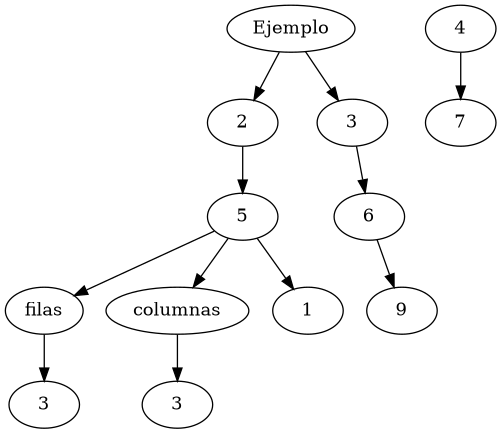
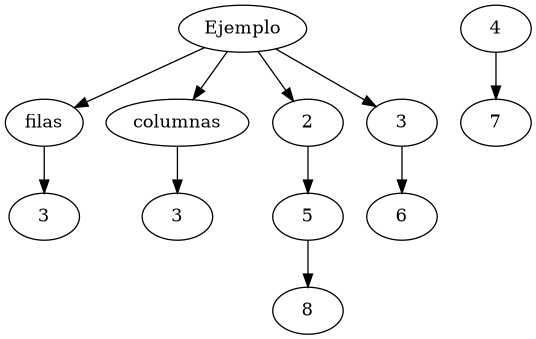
  digraph {
    n1 [label=3]
    Ejemplo
    filas
    columnas
    n5 [label=2]
    n6 [label=3]
    n7 [label=3]
    n8 [label=5]
    n9 [label=6]
    n10 [label=4]
    n11 [label=7]
-   n12 [label=1]
-   n13 [label=9]
-   n8 -> filas
-   n8 -> columnas
+   n12 [label=8]
+   Ejemplo -> filas
+   Ejemplo -> columnas
    Ejemplo -> n5
    Ejemplo -> n6
    filas -> n1
    columnas -> n7
    n5 -> n8
    n6 -> n9
    n8 -> n12
-   n9 -> n13
    n10 -> n11
  }
